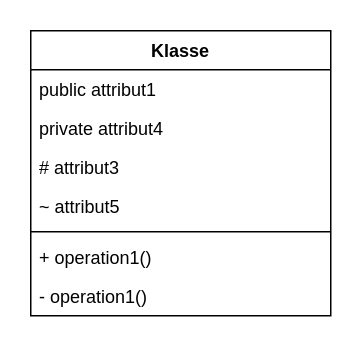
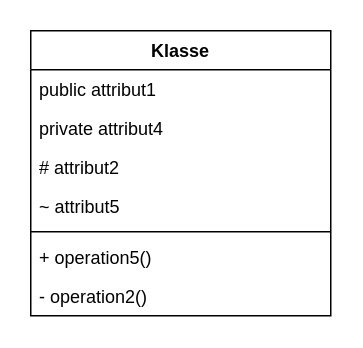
  <mxCell id="0" />
  <mxCell id="1" parent="0" />
  <mxCell id="2" value="Klasse" style="swimlane;fontStyle=1;align=center;verticalAlign=top;childLayout=stackLayout;horizontal=1;startSize=26;horizontalStack=0;resizeParent=1;resizeParentMax=0;resizeLast=0;collapsible=1;marginBottom=0;" vertex="1" parent="1"><mxGeometry x="20" y="20" width="200" height="190" as="geometry" /></mxCell>
  <mxCell id="3" value="public attribut1" style="text;strokeColor=none;fillColor=none;align=left;verticalAlign=top;spacingLeft=4;spacingRight=4;overflow=hidden;rotatable=0;points=[[0,0.5],[1,0.5]];portConstraint=eastwest;" vertex="1" parent="2"><mxGeometry y="26" width="200" height="26" as="geometry" /></mxCell>
  <mxCell id="4" value="private attribut4" style="text;strokeColor=none;fillColor=none;align=left;verticalAlign=top;spacingLeft=4;spacingRight=4;overflow=hidden;rotatable=0;points=[[0,0.5],[1,0.5]];portConstraint=eastwest;" vertex="1" parent="2"><mxGeometry y="52" width="200" height="26" as="geometry" /></mxCell>
- <mxCell id="5" value="# attribut3" style="text;strokeColor=none;fillColor=none;align=left;verticalAlign=top;spacingLeft=4;spacingRight=4;overflow=hidden;rotatable=0;points=[[0,0.5],[1,0.5]];portConstraint=eastwest;" vertex="1" parent="2"><mxGeometry y="78" width="200" height="26" as="geometry" /></mxCell>
+ <mxCell id="5" value="# attribut2" style="text;strokeColor=none;fillColor=none;align=left;verticalAlign=top;spacingLeft=4;spacingRight=4;overflow=hidden;rotatable=0;points=[[0,0.5],[1,0.5]];portConstraint=eastwest;" vertex="1" parent="2"><mxGeometry y="78" width="200" height="26" as="geometry" /></mxCell>
  <mxCell id="6" value="~ attribut5" style="text;strokeColor=none;fillColor=none;align=left;verticalAlign=top;spacingLeft=4;spacingRight=4;overflow=hidden;rotatable=0;points=[[0,0.5],[1,0.5]];portConstraint=eastwest;" vertex="1" parent="2"><mxGeometry y="104" width="200" height="26" as="geometry" /></mxCell>
  <mxCell id="7" value="" style="line;strokeWidth=1;fillColor=none;align=left;verticalAlign=middle;spacingTop=-1;spacingLeft=3;spacingRight=3;rotatable=0;labelPosition=right;points=[];portConstraint=eastwest;" vertex="1" parent="2"><mxGeometry y="130" width="200" height="8" as="geometry" /></mxCell>
- <mxCell id="8" value="+ operation1()" style="text;strokeColor=none;fillColor=none;align=left;verticalAlign=top;spacingLeft=4;spacingRight=4;overflow=hidden;rotatable=0;points=[[0,0.5],[1,0.5]];portConstraint=eastwest;" vertex="1" parent="2"><mxGeometry y="138" width="200" height="26" as="geometry" /></mxCell>
- <mxCell id="9" value="- operation1()" style="text;strokeColor=none;fillColor=none;align=left;verticalAlign=top;spacingLeft=4;spacingRight=4;overflow=hidden;rotatable=0;points=[[0,0.5],[1,0.5]];portConstraint=eastwest;" vertex="1" parent="2"><mxGeometry y="164" width="200" height="26" as="geometry" /></mxCell>
+ <mxCell id="8" value="+ operation5()" style="text;strokeColor=none;fillColor=none;align=left;verticalAlign=top;spacingLeft=4;spacingRight=4;overflow=hidden;rotatable=0;points=[[0,0.5],[1,0.5]];portConstraint=eastwest;" vertex="1" parent="2"><mxGeometry y="138" width="200" height="26" as="geometry" /></mxCell>
+ <mxCell id="9" value="- operation2()" style="text;strokeColor=none;fillColor=none;align=left;verticalAlign=top;spacingLeft=4;spacingRight=4;overflow=hidden;rotatable=0;points=[[0,0.5],[1,0.5]];portConstraint=eastwest;" vertex="1" parent="2"><mxGeometry y="164" width="200" height="26" as="geometry" /></mxCell>
